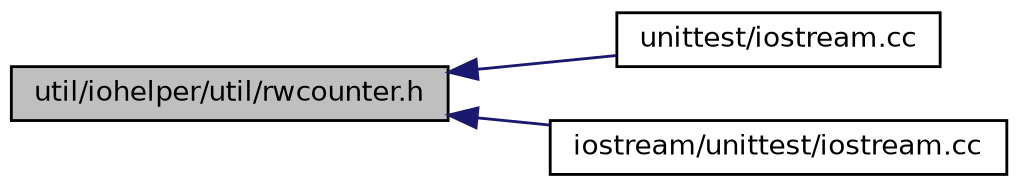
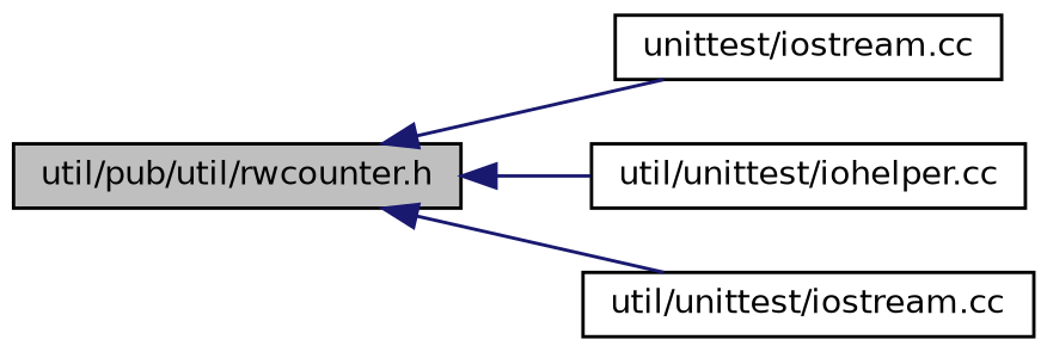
  digraph {
    rankdir=LR
    node [color=black fillcolor=white fontname=Helvetica fontsize=10 shape=record style=filled]
    edge [color=midnightblue dir=back fontname=Helvetica fontsize=10 labelfontname=Helvetica labelfontsize=10 style=solid]
-   n1 [fillcolor=grey75 fontcolor=black height=0.2 label="util/iohelper/util/rwcounter.h" width=0.4]
+   n1 [fillcolor=grey75 fontcolor=black height=0.2 label="util/pub/util/rwcounter.h" width=0.4]
    n2 [height=0.2 label="unittest/iostream.cc" width=0.4]
-   n4 [height=0.2 label="iostream/unittest/iostream.cc" width=0.4]
+   n3 [height=0.2 label="util/unittest/iohelper.cc" width=0.4]
+   n4 [height=0.2 label="util/unittest/iostream.cc" width=0.4]
    n1 -> n2
+   n1 -> n3
    n1 -> n4
  }
